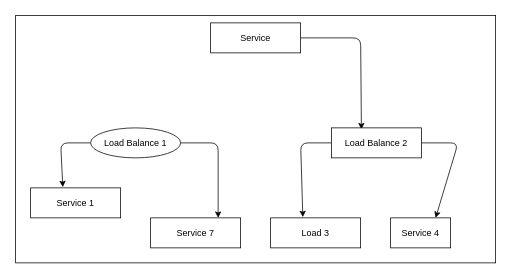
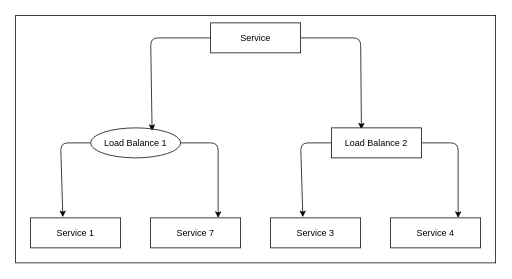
  <mxCell id="0" />
  <mxCell id="1" parent="0" />
  <mxCell id="2" value="" style="rounded=0;whiteSpace=wrap;html=1;" vertex="1" parent="1"><mxGeometry x="20" y="20" width="640" height="330" as="geometry" /></mxCell>
  <mxCell id="3" style="edgeStyle=none;html=1;entryX=0.342;entryY=0.05;entryDx=0;entryDy=0;entryPerimeter=0;" edge="1" parent="1" source="4"><mxGeometry relative="1" as="geometry"><mxPoint x="481.04" y="172" as="targetPoint" /><Array as="points"><mxPoint x="480" y="50" /></Array></mxGeometry></mxCell>
  <mxCell id="4" value="Service" style="html=1;whiteSpace=wrap;" vertex="1" parent="1"><mxGeometry x="280" y="30" width="120" height="40" as="geometry" /></mxCell>
  <mxCell id="5" style="edgeStyle=none;html=1;entryX=0.358;entryY=-0.025;entryDx=0;entryDy=0;entryPerimeter=0;" edge="1" parent="1" source="7" target="9"><mxGeometry relative="1" as="geometry"><mxPoint x="80" y="280" as="targetPoint" /><Array as="points"><mxPoint x="80" y="190" /></Array></mxGeometry></mxCell>
  <mxCell id="6" style="edgeStyle=none;html=1;entryX=0.75;entryY=0;entryDx=0;entryDy=0;" edge="1" parent="1" source="7" target="10"><mxGeometry relative="1" as="geometry"><Array as="points"><mxPoint x="290" y="190" /></Array></mxGeometry></mxCell>
  <mxCell id="7" value="Load Balance 1" style="ellipse;html=1;whiteSpace=wrap;" vertex="1" parent="1"><mxGeometry x="120" y="170" width="120" height="40" as="geometry" /></mxCell>
- <mxCell id="9" value="Service 1" style="html=1;whiteSpace=wrap;" vertex="1" parent="1"><mxGeometry x="40" y="250" width="120" height="40" as="geometry" /></mxCell>
+ <mxCell id="8" style="edgeStyle=none;html=1;entryX=0.683;entryY=0.1;entryDx=0;entryDy=0;entryPerimeter=0;" edge="1" parent="1" source="4" target="7"><mxGeometry relative="1" as="geometry"><Array as="points"><mxPoint x="200" y="50" /></Array></mxGeometry></mxCell>
+ <mxCell id="9" value="Service 1" style="html=1;whiteSpace=wrap;" vertex="1" parent="1"><mxGeometry x="40" y="290" width="120" height="40" as="geometry" /></mxCell>
  <mxCell id="10" value="Service 7" style="html=1;whiteSpace=wrap;" vertex="1" parent="1"><mxGeometry x="200" y="290" width="120" height="40" as="geometry" /></mxCell>
  <mxCell id="11" style="edgeStyle=none;html=1;entryX=0.358;entryY=-0.025;entryDx=0;entryDy=0;entryPerimeter=0;" edge="1" parent="1" source="13" target="14"><mxGeometry relative="1" as="geometry"><mxPoint x="400" y="280" as="targetPoint" /><Array as="points"><mxPoint x="400" y="190" /></Array></mxGeometry></mxCell>
  <mxCell id="12" style="edgeStyle=none;html=1;entryX=0.75;entryY=0;entryDx=0;entryDy=0;" edge="1" parent="1" source="13" target="15"><mxGeometry relative="1" as="geometry"><Array as="points"><mxPoint x="610" y="190" /></Array></mxGeometry></mxCell>
  <mxCell id="13" value="Load Balance 2" style="html=1;whiteSpace=wrap;" vertex="1" parent="1"><mxGeometry x="441" y="170" width="120" height="40" as="geometry" /></mxCell>
- <mxCell id="14" value="Load 3" style="html=1;whiteSpace=wrap;" vertex="1" parent="1"><mxGeometry x="360" y="290" width="120" height="40" as="geometry" /></mxCell>
- <mxCell id="15" value="Service 4" style="html=1;whiteSpace=wrap;" vertex="1" parent="1"><mxGeometry x="520" y="290" width="80" height="40" as="geometry" /></mxCell>
+ <mxCell id="14" value="Service 3" style="html=1;whiteSpace=wrap;" vertex="1" parent="1"><mxGeometry x="360" y="290" width="120" height="40" as="geometry" /></mxCell>
+ <mxCell id="15" value="Service 4" style="html=1;whiteSpace=wrap;" vertex="1" parent="1"><mxGeometry x="520" y="290" width="120" height="40" as="geometry" /></mxCell>
